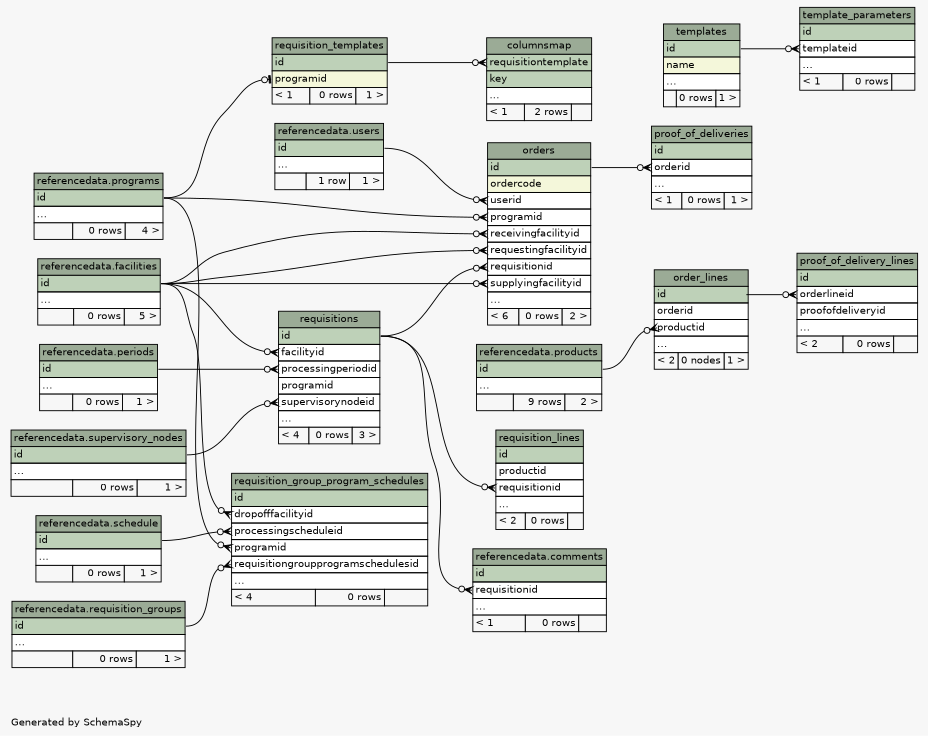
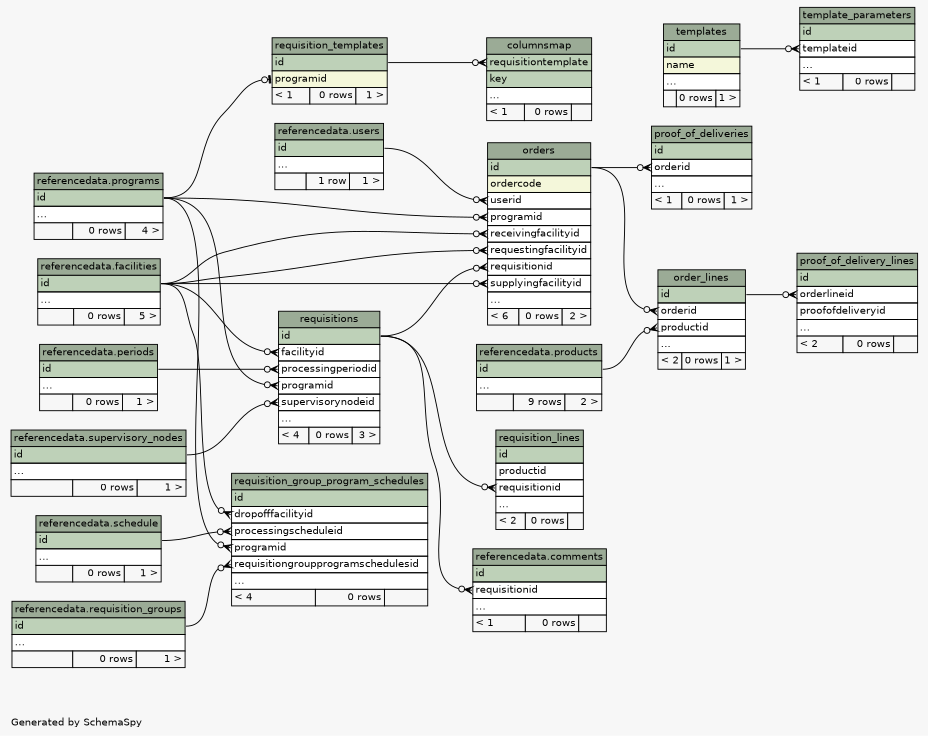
  digraph {
    bgcolor="#f7f7f7"
    fontname=Helvetica
    fontsize=11
    label="\nGenerated by SchemaSpy"
    labeljust=l
    nodesep=0.18
    rankdir=RL
    ranksep=0.46
    node [fontname=Helvetica fontsize=11 shape=plaintext]
    edge [arrowhead=none arrowsize=0.8 arrowtail=crowodot dir=back headport="id:e" tailport="programid:w"]
-   n1 [label=<     <TABLE BORDER="0" CELLBORDER="1" CELLSPACING="0" BGCOLOR="#ffffff">       <TR><TD COLSPAN="3" BGCOLOR="#9bab96" ALIGN="CENTER">columnsmap</TD></TR>       <TR><TD PORT="requisitiontemplate" COLSPAN="3" BGCOLOR="#bed1b8" ALIGN="LEFT">requisitiontemplate</TD></TR>       <TR><TD PORT="key" COLSPAN="3" BGCOLOR="#bed1b8" ALIGN="LEFT">key</TD></TR>       <TR><TD PORT="elipses" COLSPAN="3" ALIGN="LEFT">...</TD></TR>       <TR><TD ALIGN="LEFT" BGCOLOR="#f7f7f7">&lt; 1</TD><TD ALIGN="RIGHT" BGCOLOR="#f7f7f7">2 rows</TD><TD ALIGN="RIGHT" BGCOLOR="#f7f7f7">  </TD></TR>     </TABLE>>]
+   n1 [label=<     <TABLE BORDER="0" CELLBORDER="1" CELLSPACING="0" BGCOLOR="#ffffff">       <TR><TD COLSPAN="3" BGCOLOR="#9bab96" ALIGN="CENTER">columnsmap</TD></TR>       <TR><TD PORT="requisitiontemplate" COLSPAN="3" BGCOLOR="#bed1b8" ALIGN="LEFT">requisitiontemplate</TD></TR>       <TR><TD PORT="key" COLSPAN="3" BGCOLOR="#bed1b8" ALIGN="LEFT">key</TD></TR>       <TR><TD PORT="elipses" COLSPAN="3" ALIGN="LEFT">...</TD></TR>       <TR><TD ALIGN="LEFT" BGCOLOR="#f7f7f7">&lt; 1</TD><TD ALIGN="RIGHT" BGCOLOR="#f7f7f7">0 rows</TD><TD ALIGN="RIGHT" BGCOLOR="#f7f7f7">  </TD></TR>     </TABLE>>]
    n2 [label=<     <TABLE BORDER="0" CELLBORDER="1" CELLSPACING="0" BGCOLOR="#ffffff">       <TR><TD COLSPAN="3" BGCOLOR="#9bab96" ALIGN="CENTER">requisition_templates</TD></TR>       <TR><TD PORT="id" COLSPAN="3" BGCOLOR="#bed1b8" ALIGN="LEFT">id</TD></TR>       <TR><TD PORT="programid" COLSPAN="3" BGCOLOR="#f4f7da" ALIGN="LEFT">programid</TD></TR>       <TR><TD ALIGN="LEFT" BGCOLOR="#f7f7f7">&lt; 1</TD><TD ALIGN="RIGHT" BGCOLOR="#f7f7f7">0 rows</TD><TD ALIGN="RIGHT" BGCOLOR="#f7f7f7">1 &gt;</TD></TR>     </TABLE>>]
    n3 [label=<     <TABLE BORDER="0" CELLBORDER="1" CELLSPACING="0" BGCOLOR="#ffffff">       <TR><TD COLSPAN="3" BGCOLOR="#9bab96" ALIGN="CENTER">referencedata.programs</TD></TR>       <TR><TD PORT="id" COLSPAN="3" BGCOLOR="#bed1b8" ALIGN="LEFT">id</TD></TR>       <TR><TD PORT="elipses" COLSPAN="3" ALIGN="LEFT">...</TD></TR>       <TR><TD ALIGN="LEFT" BGCOLOR="#f7f7f7">  </TD><TD ALIGN="RIGHT" BGCOLOR="#f7f7f7">0 rows</TD><TD ALIGN="RIGHT" BGCOLOR="#f7f7f7">4 &gt;</TD></TR>     </TABLE>>]
    n4 [label=<     <TABLE BORDER="0" CELLBORDER="1" CELLSPACING="0" BGCOLOR="#ffffff">       <TR><TD COLSPAN="3" BGCOLOR="#9bab96" ALIGN="CENTER">referencedata.comments</TD></TR>       <TR><TD PORT="id" COLSPAN="3" BGCOLOR="#bed1b8" ALIGN="LEFT">id</TD></TR>       <TR><TD PORT="requisitionid" COLSPAN="3" ALIGN="LEFT">requisitionid</TD></TR>       <TR><TD PORT="elipses" COLSPAN="3" ALIGN="LEFT">...</TD></TR>       <TR><TD ALIGN="LEFT" BGCOLOR="#f7f7f7">&lt; 1</TD><TD ALIGN="RIGHT" BGCOLOR="#f7f7f7">0 rows</TD><TD ALIGN="RIGHT" BGCOLOR="#f7f7f7">  </TD></TR>     </TABLE>>]
    n5 [label=<     <TABLE BORDER="0" CELLBORDER="1" CELLSPACING="0" BGCOLOR="#ffffff">       <TR><TD COLSPAN="3" BGCOLOR="#9bab96" ALIGN="CENTER">requisitions</TD></TR>       <TR><TD PORT="id" COLSPAN="3" BGCOLOR="#bed1b8" ALIGN="LEFT">id</TD></TR>       <TR><TD PORT="facilityid" COLSPAN="3" ALIGN="LEFT">facilityid</TD></TR>       <TR><TD PORT="processingperiodid" COLSPAN="3" ALIGN="LEFT">processingperiodid</TD></TR>       <TR><TD PORT="programid" COLSPAN="3" ALIGN="LEFT">programid</TD></TR>       <TR><TD PORT="supervisorynodeid" COLSPAN="3" ALIGN="LEFT">supervisorynodeid</TD></TR>       <TR><TD PORT="elipses" COLSPAN="3" ALIGN="LEFT">...</TD></TR>       <TR><TD ALIGN="LEFT" BGCOLOR="#f7f7f7">&lt; 4</TD><TD ALIGN="RIGHT" BGCOLOR="#f7f7f7">0 rows</TD><TD ALIGN="RIGHT" BGCOLOR="#f7f7f7">3 &gt;</TD></TR>     </TABLE>>]
    n6 [label=<     <TABLE BORDER="0" CELLBORDER="1" CELLSPACING="0" BGCOLOR="#ffffff">       <TR><TD COLSPAN="3" BGCOLOR="#9bab96" ALIGN="CENTER">referencedata.facilities</TD></TR>       <TR><TD PORT="id" COLSPAN="3" BGCOLOR="#bed1b8" ALIGN="LEFT">id</TD></TR>       <TR><TD PORT="elipses" COLSPAN="3" ALIGN="LEFT">...</TD></TR>       <TR><TD ALIGN="LEFT" BGCOLOR="#f7f7f7">  </TD><TD ALIGN="RIGHT" BGCOLOR="#f7f7f7">0 rows</TD><TD ALIGN="RIGHT" BGCOLOR="#f7f7f7">5 &gt;</TD></TR>     </TABLE>>]
    n7 [label=<     <TABLE BORDER="0" CELLBORDER="1" CELLSPACING="0" BGCOLOR="#ffffff">       <TR><TD COLSPAN="3" BGCOLOR="#9bab96" ALIGN="CENTER">referencedata.periods</TD></TR>       <TR><TD PORT="id" COLSPAN="3" BGCOLOR="#bed1b8" ALIGN="LEFT">id</TD></TR>       <TR><TD PORT="elipses" COLSPAN="3" ALIGN="LEFT">...</TD></TR>       <TR><TD ALIGN="LEFT" BGCOLOR="#f7f7f7">  </TD><TD ALIGN="RIGHT" BGCOLOR="#f7f7f7">0 rows</TD><TD ALIGN="RIGHT" BGCOLOR="#f7f7f7">1 &gt;</TD></TR>     </TABLE>>]
    n8 [label=<     <TABLE BORDER="0" CELLBORDER="1" CELLSPACING="0" BGCOLOR="#ffffff">       <TR><TD COLSPAN="3" BGCOLOR="#9bab96" ALIGN="CENTER">referencedata.supervisory_nodes</TD></TR>       <TR><TD PORT="id" COLSPAN="3" BGCOLOR="#bed1b8" ALIGN="LEFT">id</TD></TR>       <TR><TD PORT="elipses" COLSPAN="3" ALIGN="LEFT">...</TD></TR>       <TR><TD ALIGN="LEFT" BGCOLOR="#f7f7f7">  </TD><TD ALIGN="RIGHT" BGCOLOR="#f7f7f7">0 rows</TD><TD ALIGN="RIGHT" BGCOLOR="#f7f7f7">1 &gt;</TD></TR>     </TABLE>>]
-   n9 [label=<     <TABLE BORDER="0" CELLBORDER="1" CELLSPACING="0" BGCOLOR="#ffffff">       <TR><TD COLSPAN="3" BGCOLOR="#9bab96" ALIGN="CENTER">order_lines</TD></TR>       <TR><TD PORT="id" COLSPAN="3" BGCOLOR="#bed1b8" ALIGN="LEFT">id</TD></TR>       <TR><TD PORT="orderid" COLSPAN="3" ALIGN="LEFT">orderid</TD></TR>       <TR><TD PORT="productid" COLSPAN="3" ALIGN="LEFT">productid</TD></TR>       <TR><TD PORT="elipses" COLSPAN="3" ALIGN="LEFT">...</TD></TR>       <TR><TD ALIGN="LEFT" BGCOLOR="#f7f7f7">&lt; 2</TD><TD ALIGN="RIGHT" BGCOLOR="#f7f7f7">0 nodes</TD><TD ALIGN="RIGHT" BGCOLOR="#f7f7f7">1 &gt;</TD></TR>     </TABLE>>]
+   n9 [label=<     <TABLE BORDER="0" CELLBORDER="1" CELLSPACING="0" BGCOLOR="#ffffff">       <TR><TD COLSPAN="3" BGCOLOR="#9bab96" ALIGN="CENTER">order_lines</TD></TR>       <TR><TD PORT="id" COLSPAN="3" BGCOLOR="#bed1b8" ALIGN="LEFT">id</TD></TR>       <TR><TD PORT="orderid" COLSPAN="3" ALIGN="LEFT">orderid</TD></TR>       <TR><TD PORT="productid" COLSPAN="3" ALIGN="LEFT">productid</TD></TR>       <TR><TD PORT="elipses" COLSPAN="3" ALIGN="LEFT">...</TD></TR>       <TR><TD ALIGN="LEFT" BGCOLOR="#f7f7f7">&lt; 2</TD><TD ALIGN="RIGHT" BGCOLOR="#f7f7f7">0 rows</TD><TD ALIGN="RIGHT" BGCOLOR="#f7f7f7">1 &gt;</TD></TR>     </TABLE>>]
    n10 [label=<     <TABLE BORDER="0" CELLBORDER="1" CELLSPACING="0" BGCOLOR="#ffffff">       <TR><TD COLSPAN="3" BGCOLOR="#9bab96" ALIGN="CENTER">orders</TD></TR>       <TR><TD PORT="id" COLSPAN="3" BGCOLOR="#bed1b8" ALIGN="LEFT">id</TD></TR>       <TR><TD PORT="ordercode" COLSPAN="3" BGCOLOR="#f4f7da" ALIGN="LEFT">ordercode</TD></TR>       <TR><TD PORT="userid" COLSPAN="3" ALIGN="LEFT">userid</TD></TR>       <TR><TD PORT="programid" COLSPAN="3" ALIGN="LEFT">programid</TD></TR>       <TR><TD PORT="receivingfacilityid" COLSPAN="3" ALIGN="LEFT">receivingfacilityid</TD></TR>       <TR><TD PORT="requestingfacilityid" COLSPAN="3" ALIGN="LEFT">requestingfacilityid</TD></TR>       <TR><TD PORT="requisitionid" COLSPAN="3" ALIGN="LEFT">requisitionid</TD></TR>       <TR><TD PORT="supplyingfacilityid" COLSPAN="3" ALIGN="LEFT">supplyingfacilityid</TD></TR>       <TR><TD PORT="elipses" COLSPAN="3" ALIGN="LEFT">...</TD></TR>       <TR><TD ALIGN="LEFT" BGCOLOR="#f7f7f7">&lt; 6</TD><TD ALIGN="RIGHT" BGCOLOR="#f7f7f7">0 rows</TD><TD ALIGN="RIGHT" BGCOLOR="#f7f7f7">2 &gt;</TD></TR>     </TABLE>>]
    n11 [label=<     <TABLE BORDER="0" CELLBORDER="1" CELLSPACING="0" BGCOLOR="#ffffff">       <TR><TD COLSPAN="3" BGCOLOR="#9bab96" ALIGN="CENTER">referencedata.products</TD></TR>       <TR><TD PORT="id" COLSPAN="3" BGCOLOR="#bed1b8" ALIGN="LEFT">id</TD></TR>       <TR><TD PORT="elipses" COLSPAN="3" ALIGN="LEFT">...</TD></TR>       <TR><TD ALIGN="LEFT" BGCOLOR="#f7f7f7">  </TD><TD ALIGN="RIGHT" BGCOLOR="#f7f7f7">9 rows</TD><TD ALIGN="RIGHT" BGCOLOR="#f7f7f7">2 &gt;</TD></TR>     </TABLE>>]
    n12 [label=<     <TABLE BORDER="0" CELLBORDER="1" CELLSPACING="0" BGCOLOR="#ffffff">       <TR><TD COLSPAN="3" BGCOLOR="#9bab96" ALIGN="CENTER">referencedata.users</TD></TR>       <TR><TD PORT="id" COLSPAN="3" BGCOLOR="#bed1b8" ALIGN="LEFT">id</TD></TR>       <TR><TD PORT="elipses" COLSPAN="3" ALIGN="LEFT">...</TD></TR>       <TR><TD ALIGN="LEFT" BGCOLOR="#f7f7f7">  </TD><TD ALIGN="RIGHT" BGCOLOR="#f7f7f7">1 row</TD><TD ALIGN="RIGHT" BGCOLOR="#f7f7f7">1 &gt;</TD></TR>     </TABLE>>]
    n13 [label=<     <TABLE BORDER="0" CELLBORDER="1" CELLSPACING="0" BGCOLOR="#ffffff">       <TR><TD COLSPAN="3" BGCOLOR="#9bab96" ALIGN="CENTER">proof_of_deliveries</TD></TR>       <TR><TD PORT="id" COLSPAN="3" BGCOLOR="#bed1b8" ALIGN="LEFT">id</TD></TR>       <TR><TD PORT="orderid" COLSPAN="3" ALIGN="LEFT">orderid</TD></TR>       <TR><TD PORT="elipses" COLSPAN="3" ALIGN="LEFT">...</TD></TR>       <TR><TD ALIGN="LEFT" BGCOLOR="#f7f7f7">&lt; 1</TD><TD ALIGN="RIGHT" BGCOLOR="#f7f7f7">0 rows</TD><TD ALIGN="RIGHT" BGCOLOR="#f7f7f7">1 &gt;</TD></TR>     </TABLE>>]
    n14 [label=<     <TABLE BORDER="0" CELLBORDER="1" CELLSPACING="0" BGCOLOR="#ffffff">       <TR><TD COLSPAN="3" BGCOLOR="#9bab96" ALIGN="CENTER">proof_of_delivery_lines</TD></TR>       <TR><TD PORT="id" COLSPAN="3" BGCOLOR="#bed1b8" ALIGN="LEFT">id</TD></TR>       <TR><TD PORT="orderlineid" COLSPAN="3" ALIGN="LEFT">orderlineid</TD></TR>       <TR><TD PORT="proofofdeliveryid" COLSPAN="3" ALIGN="LEFT">proofofdeliveryid</TD></TR>       <TR><TD PORT="elipses" COLSPAN="3" ALIGN="LEFT">...</TD></TR>       <TR><TD ALIGN="LEFT" BGCOLOR="#f7f7f7">&lt; 2</TD><TD ALIGN="RIGHT" BGCOLOR="#f7f7f7">0 rows</TD><TD ALIGN="RIGHT" BGCOLOR="#f7f7f7">  </TD></TR>     </TABLE>>]
    n15 [label=<     <TABLE BORDER="0" CELLBORDER="1" CELLSPACING="0" BGCOLOR="#ffffff">       <TR><TD COLSPAN="3" BGCOLOR="#9bab96" ALIGN="CENTER">requisition_group_program_schedules</TD></TR>       <TR><TD PORT="id" COLSPAN="3" BGCOLOR="#bed1b8" ALIGN="LEFT">id</TD></TR>       <TR><TD PORT="dropofffacilityid" COLSPAN="3" ALIGN="LEFT">dropofffacilityid</TD></TR>       <TR><TD PORT="processingscheduleid" COLSPAN="3" ALIGN="LEFT">processingscheduleid</TD></TR>       <TR><TD PORT="programid" COLSPAN="3" ALIGN="LEFT">programid</TD></TR>       <TR><TD PORT="requisitiongroupprogramschedulesid" COLSPAN="3" ALIGN="LEFT">requisitiongroupprogramschedulesid</TD></TR>       <TR><TD PORT="elipses" COLSPAN="3" ALIGN="LEFT">...</TD></TR>       <TR><TD ALIGN="LEFT" BGCOLOR="#f7f7f7">&lt; 4</TD><TD ALIGN="RIGHT" BGCOLOR="#f7f7f7">0 rows</TD><TD ALIGN="RIGHT" BGCOLOR="#f7f7f7">  </TD></TR>     </TABLE>>]
    n16 [label=<     <TABLE BORDER="0" CELLBORDER="1" CELLSPACING="0" BGCOLOR="#ffffff">       <TR><TD COLSPAN="3" BGCOLOR="#9bab96" ALIGN="CENTER">referencedata.requisition_groups</TD></TR>       <TR><TD PORT="id" COLSPAN="3" BGCOLOR="#bed1b8" ALIGN="LEFT">id</TD></TR>       <TR><TD PORT="elipses" COLSPAN="3" ALIGN="LEFT">...</TD></TR>       <TR><TD ALIGN="LEFT" BGCOLOR="#f7f7f7">  </TD><TD ALIGN="RIGHT" BGCOLOR="#f7f7f7">0 rows</TD><TD ALIGN="RIGHT" BGCOLOR="#f7f7f7">1 &gt;</TD></TR>     </TABLE>>]
    n17 [label=<     <TABLE BORDER="0" CELLBORDER="1" CELLSPACING="0" BGCOLOR="#ffffff">       <TR><TD COLSPAN="3" BGCOLOR="#9bab96" ALIGN="CENTER">referencedata.schedule</TD></TR>       <TR><TD PORT="id" COLSPAN="3" BGCOLOR="#bed1b8" ALIGN="LEFT">id</TD></TR>       <TR><TD PORT="elipses" COLSPAN="3" ALIGN="LEFT">...</TD></TR>       <TR><TD ALIGN="LEFT" BGCOLOR="#f7f7f7">  </TD><TD ALIGN="RIGHT" BGCOLOR="#f7f7f7">0 rows</TD><TD ALIGN="RIGHT" BGCOLOR="#f7f7f7">1 &gt;</TD></TR>     </TABLE>>]
    n18 [label=<     <TABLE BORDER="0" CELLBORDER="1" CELLSPACING="0" BGCOLOR="#ffffff">       <TR><TD COLSPAN="3" BGCOLOR="#9bab96" ALIGN="CENTER">requisition_lines</TD></TR>       <TR><TD PORT="id" COLSPAN="3" BGCOLOR="#bed1b8" ALIGN="LEFT">id</TD></TR>       <TR><TD PORT="productid" COLSPAN="3" ALIGN="LEFT">productid</TD></TR>       <TR><TD PORT="requisitionid" COLSPAN="3" ALIGN="LEFT">requisitionid</TD></TR>       <TR><TD PORT="elipses" COLSPAN="3" ALIGN="LEFT">...</TD></TR>       <TR><TD ALIGN="LEFT" BGCOLOR="#f7f7f7">&lt; 2</TD><TD ALIGN="RIGHT" BGCOLOR="#f7f7f7">0 rows</TD><TD ALIGN="RIGHT" BGCOLOR="#f7f7f7">  </TD></TR>     </TABLE>>]
    n19 [label=<     <TABLE BORDER="0" CELLBORDER="1" CELLSPACING="0" BGCOLOR="#ffffff">       <TR><TD COLSPAN="3" BGCOLOR="#9bab96" ALIGN="CENTER">template_parameters</TD></TR>       <TR><TD PORT="id" COLSPAN="3" BGCOLOR="#bed1b8" ALIGN="LEFT">id</TD></TR>       <TR><TD PORT="templateid" COLSPAN="3" ALIGN="LEFT">templateid</TD></TR>       <TR><TD PORT="elipses" COLSPAN="3" ALIGN="LEFT">...</TD></TR>       <TR><TD ALIGN="LEFT" BGCOLOR="#f7f7f7">&lt; 1</TD><TD ALIGN="RIGHT" BGCOLOR="#f7f7f7">0 rows</TD><TD ALIGN="RIGHT" BGCOLOR="#f7f7f7">  </TD></TR>     </TABLE>>]
    n20 [label=<     <TABLE BORDER="0" CELLBORDER="1" CELLSPACING="0" BGCOLOR="#ffffff">       <TR><TD COLSPAN="3" BGCOLOR="#9bab96" ALIGN="CENTER">templates</TD></TR>       <TR><TD PORT="id" COLSPAN="3" BGCOLOR="#bed1b8" ALIGN="LEFT">id</TD></TR>       <TR><TD PORT="name" COLSPAN="3" BGCOLOR="#f4f7da" ALIGN="LEFT">name</TD></TR>       <TR><TD PORT="elipses" COLSPAN="3" ALIGN="LEFT">...</TD></TR>       <TR><TD ALIGN="LEFT" BGCOLOR="#f7f7f7">  </TD><TD ALIGN="RIGHT" BGCOLOR="#f7f7f7">0 rows</TD><TD ALIGN="RIGHT" BGCOLOR="#f7f7f7">1 &gt;</TD></TR>     </TABLE>>]
    n1 -> n2 [tailport="requisitiontemplate:w"]
    n2 -> n3 [arrowtail=teeodot]
    n4 -> n5 [tailport="requisitionid:w"]
+   n5 -> n3
    n5 -> n6 [tailport="facilityid:w"]
    n5 -> n7 [tailport="processingperiodid:w"]
    n5 -> n8 [tailport="supervisorynodeid:w"]
+   n9 -> n10 [tailport="orderid:w"]
    n9 -> n11 [tailport="productid:w"]
    n10 -> n3
    n10 -> n5 [tailport="requisitionid:w"]
    n10 -> n6 [tailport="receivingfacilityid:w"]
    n10 -> n6 [tailport="requestingfacilityid:w"]
    n10 -> n6 [tailport="supplyingfacilityid:w"]
    n10 -> n12 [tailport="userid:w"]
    n13 -> n10 [tailport="orderid:w"]
    n14 -> n9 [tailport="orderlineid:w"]
    n15 -> n3
    n15 -> n6 [tailport="dropofffacilityid:w"]
    n15 -> n16 [tailport="requisitiongroupprogramschedulesid:w"]
    n15 -> n17 [tailport="processingscheduleid:w"]
    n18 -> n5 [tailport="requisitionid:w"]
    n19 -> n20 [tailport="templateid:w"]
  }
